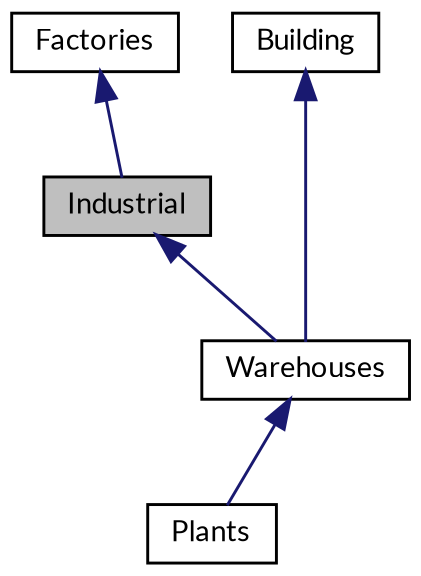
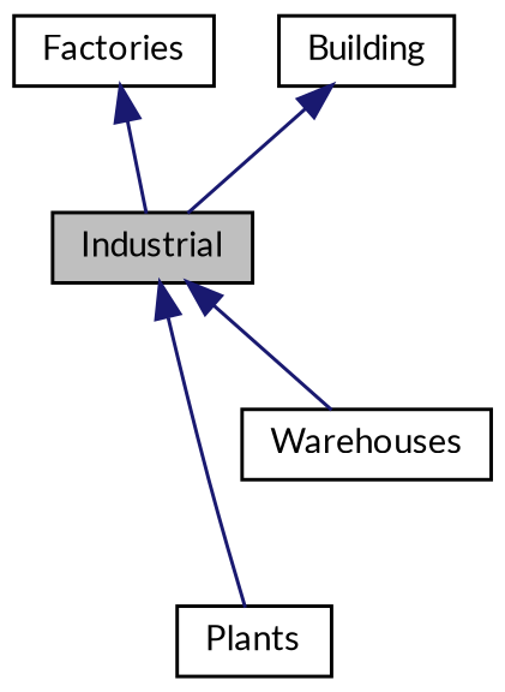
  digraph {
    fontname=Lato
    node [color=black fillcolor=white fontname=Lato fontsize=10 shape=record style=filled]
    edge [color=midnightblue dir=back fontname=Lato fontsize=10 labelfontname=Helvetica labelfontsize=10 style=solid]
    n1 [fillcolor=grey75 fontcolor=black height=0.2 label=Industrial width=0.4]
    n2 [height=0.2 label=Plants width=0.4]
    n3 [height=0.2 label=Warehouses width=0.4]
    n4 [height=0.2 label=Factories width=0.4]
    n5 [height=0.2 label=Building width=0.4]
-   n3 -> n2
+   n1 -> n2
    n1 -> n3
    n4 -> n1
-   n5 -> n3
+   n5 -> n1
  }
